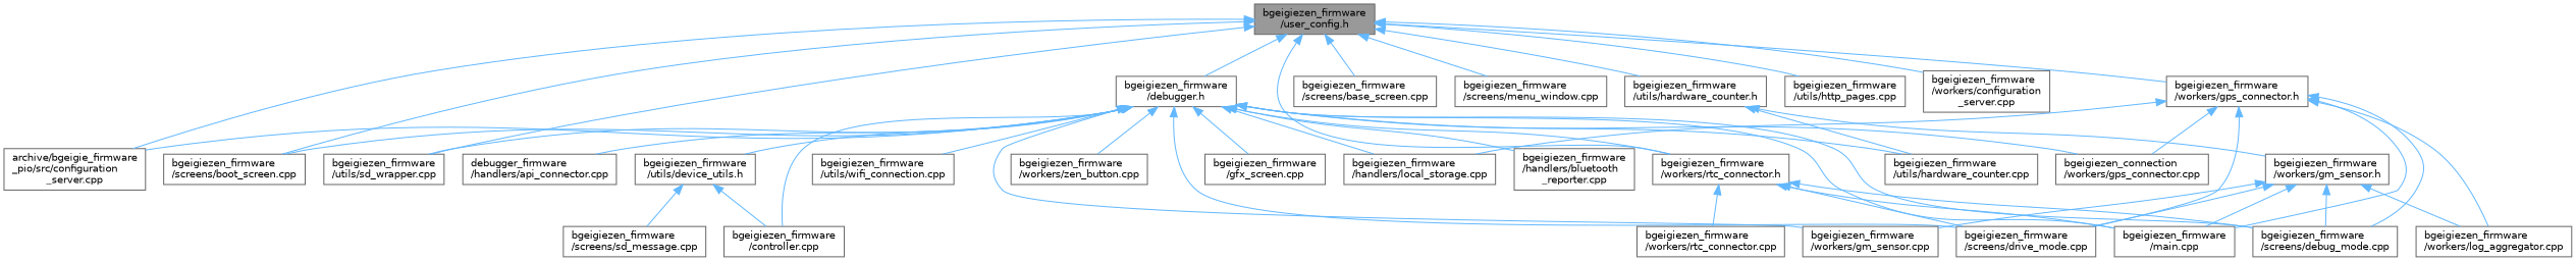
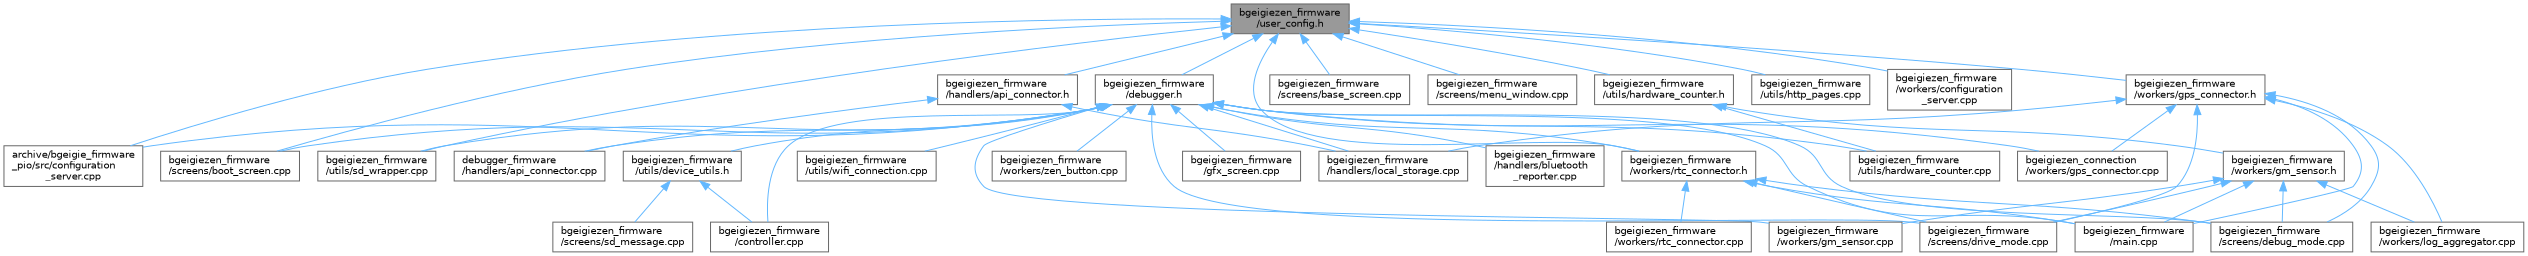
  digraph {
    node [color=grey40 fillcolor=white fontname=Helvetica fontsize=10 shape=box style=filled]
    edge [color=steelblue1 dir=back fontname=Helvetica fontsize=10 labelfontname=Helvetica labelfontsize=10 style=solid]
    n1 [color=gray40 fillcolor=grey60 fontcolor=black height=0.2 label="bgeigiezen_firmware\l/user_config.h" width=0.4]
    n2 [height=0.2 label="archive/bgeigie_firmware\l_pio/src/configuration\l_server.cpp" width=0.4]
    n3 [height=0.2 label="bgeigiezen_firmware\l/debugger.h" width=0.4]
    n4 [height=0.2 label="bgeigiezen_firmware\l/screens/boot_screen.cpp" width=0.4]
    n5 [height=0.2 label="bgeigiezen_firmware\l/utils/sd_wrapper.cpp" width=0.4]
    n6 [height=0.2 label="bgeigiezen_firmware\l/workers/rtc_connector.h" width=0.4]
+   n7 [height=0.2 label="bgeigiezen_firmware\l/handlers/api_connector.h" width=0.4]
    n8 [height=0.2 label="bgeigiezen_firmware\l/screens/base_screen.cpp" width=0.4]
    n9 [height=0.2 label="bgeigiezen_firmware\l/screens/menu_window.cpp" width=0.4]
    n10 [height=0.2 label="bgeigiezen_firmware\l/utils/hardware_counter.h" width=0.4]
    n11 [height=0.2 label="bgeigiezen_firmware\l/utils/http_pages.cpp" width=0.4]
    n12 [height=0.2 label="bgeigiezen_firmware\l/workers/configuration\l_server.cpp" width=0.4]
    n13 [height=0.2 label="bgeigiezen_firmware\l/workers/gps_connector.h" width=0.4]
    n14 [height=0.2 label="bgeigiezen_firmware\l/controller.cpp" width=0.4]
    n15 [height=0.2 label="bgeigiezen_firmware\l/gfx_screen.cpp" width=0.4]
    n16 [height=0.2 label="debugger_firmware\l/handlers/api_connector.cpp" width=0.4]
    n17 [height=0.2 label="bgeigiezen_firmware\l/handlers/bluetooth\l_reporter.cpp" width=0.4]
    n18 [height=0.2 label="bgeigiezen_firmware\l/handlers/local_storage.cpp" width=0.4]
    n19 [height=0.2 label="bgeigiezen_firmware\l/main.cpp" width=0.4]
    n20 [height=0.2 label="bgeigiezen_firmware\l/screens/debug_mode.cpp" width=0.4]
    n21 [height=0.2 label="bgeigiezen_firmware\l/screens/drive_mode.cpp" width=0.4]
    n22 [height=0.2 label="bgeigiezen_firmware\l/utils/device_utils.h" width=0.4]
    n23 [height=0.2 label="bgeigiezen_firmware\l/utils/hardware_counter.cpp" width=0.4]
    n24 [height=0.2 label="bgeigiezen_firmware\l/utils/wifi_connection.cpp" width=0.4]
    n25 [height=0.2 label="bgeigiezen_firmware\l/workers/gm_sensor.cpp" width=0.4]
    n26 [height=0.2 label="bgeigiezen_connection\l/workers/gps_connector.cpp" width=0.4]
    n27 [height=0.2 label="bgeigiezen_firmware\l/workers/zen_button.cpp" width=0.4]
    n28 [height=0.2 label="bgeigiezen_firmware\l/workers/rtc_connector.cpp" width=0.4]
    n29 [height=0.2 label="bgeigiezen_firmware\l/workers/gm_sensor.h" width=0.4]
    n30 [height=0.2 label="bgeigiezen_firmware\l/workers/log_aggregator.cpp" width=0.4]
    n31 [height=0.2 label="bgeigiezen_firmware\l/screens/sd_message.cpp" width=0.4]
    n1 -> n2
    n1 -> n3
    n1 -> n4
    n1 -> n5
    n1 -> n6
+   n1 -> n7
    n1 -> n8
    n1 -> n9
    n1 -> n10
    n1 -> n11
    n1 -> n12
    n1 -> n13
    n3 -> n2
    n3 -> n4
    n3 -> n5
    n3 -> n6
    n3 -> n14
    n3 -> n15
    n3 -> n16
    n3 -> n17
    n3 -> n18
    n3 -> n19
    n3 -> n20
    n3 -> n21
    n3 -> n22
    n3 -> n23
    n3 -> n24
    n3 -> n25
    n3 -> n26
    n3 -> n27
    n6 -> n19
    n6 -> n20
    n6 -> n21
    n6 -> n28
+   n7 -> n16
+   n7 -> n18
    n10 -> n23
    n10 -> n29
    n13 -> n18
    n13 -> n19
    n13 -> n20
    n13 -> n21
    n13 -> n26
    n13 -> n30
    n22 -> n14
    n22 -> n31
    n29 -> n19
    n29 -> n20
    n29 -> n21
    n29 -> n25
    n29 -> n30
  }
